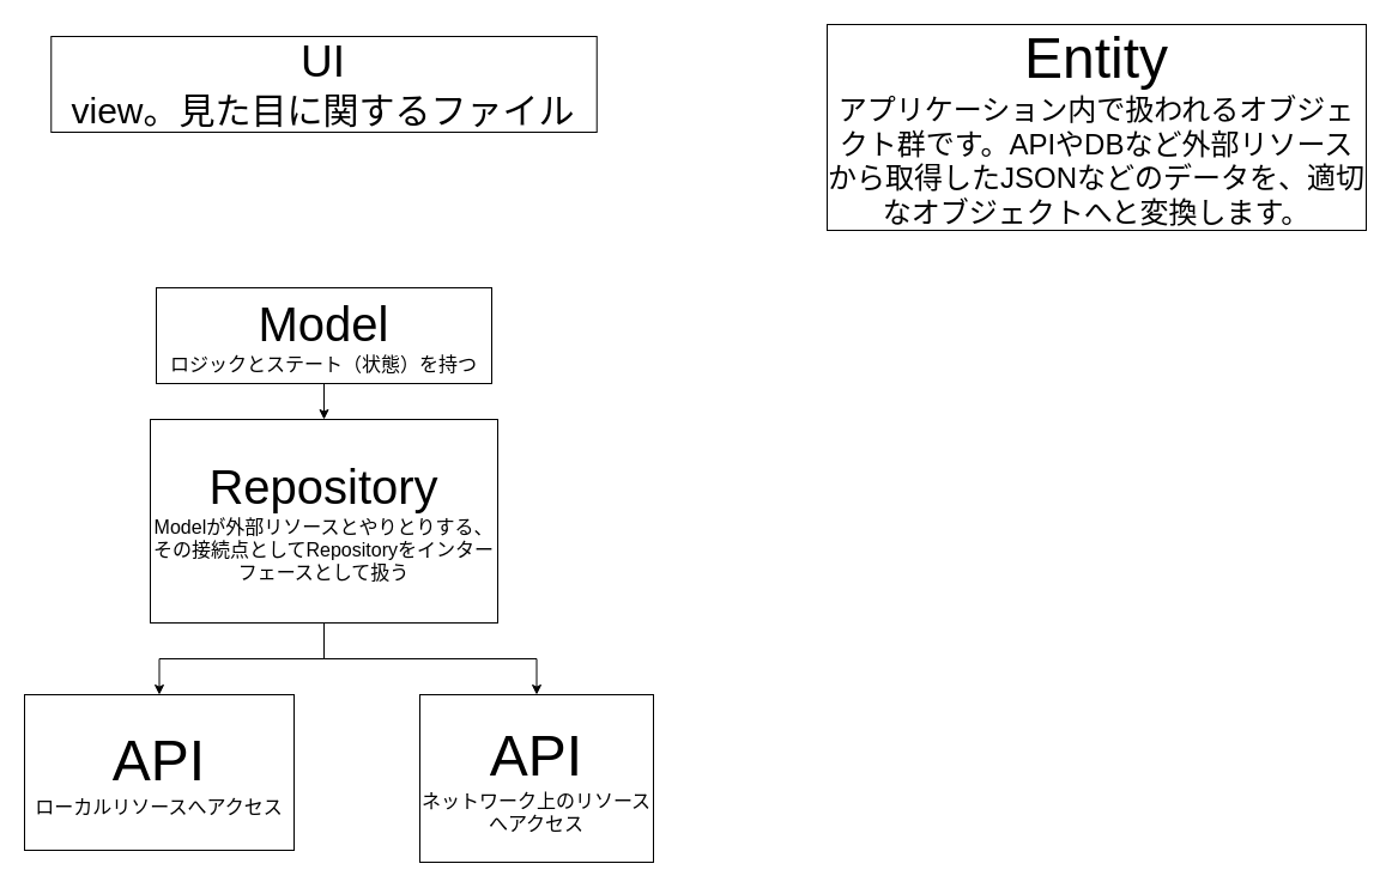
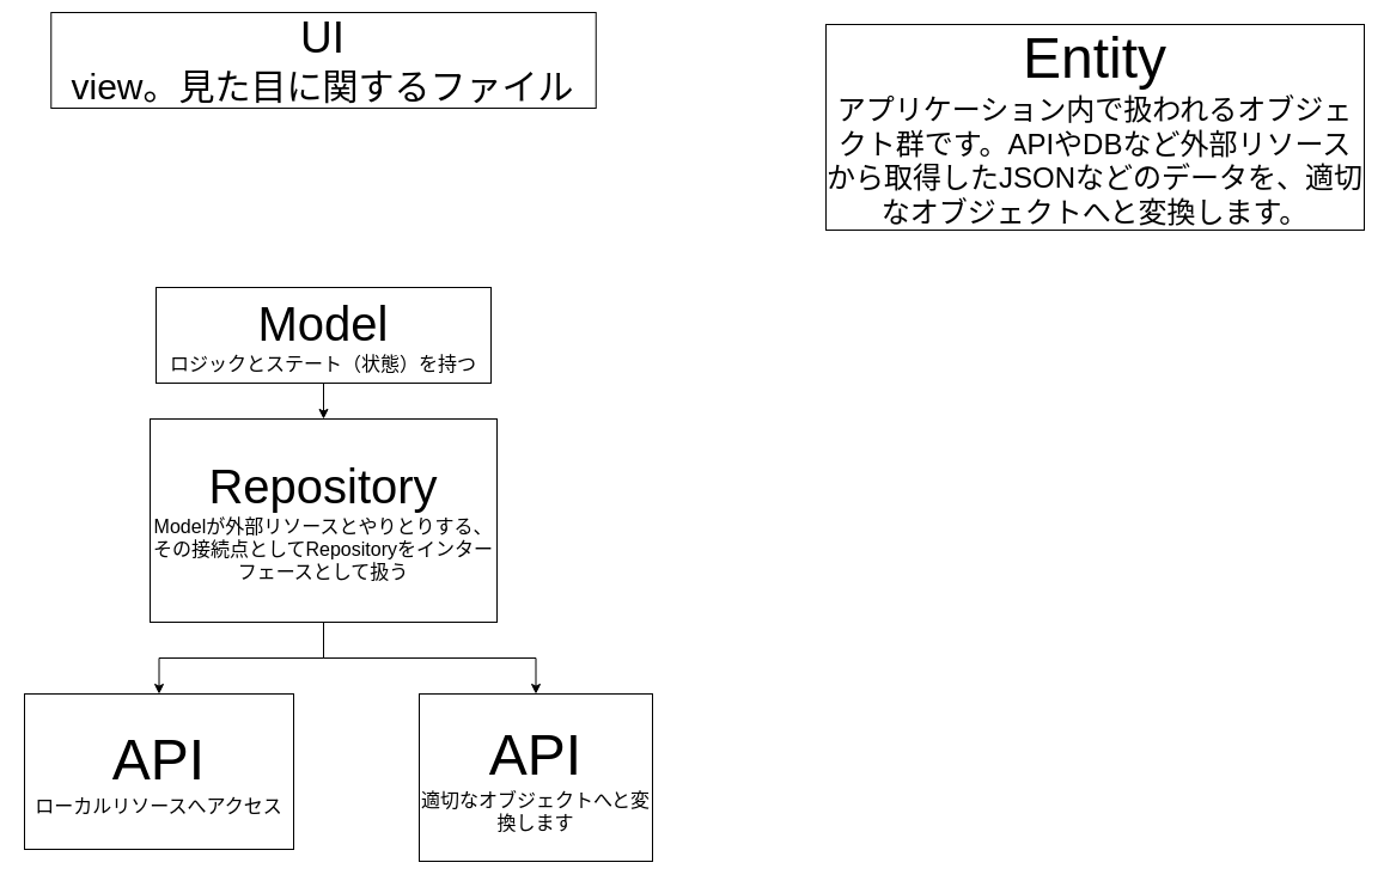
  <mxCell id="0" />
  <mxCell id="1" parent="0" />
- <mxCell id="2" value="&lt;font&gt;&lt;span style=&quot;font-size: 37px&quot;&gt;UI&lt;/span&gt;&lt;br&gt;&lt;font style=&quot;font-size: 30px&quot;&gt;view。見た目に関するファイル&lt;/font&gt;&lt;br&gt;&lt;/font&gt;" style="rounded=0;whiteSpace=wrap;html=1;" vertex="1" parent="1"><mxGeometry x="42.27" y="30" width="455.47" height="80" as="geometry" /></mxCell>
+ <mxCell id="2" value="&lt;font&gt;&lt;span style=&quot;font-size: 37px&quot;&gt;UI&lt;/span&gt;&lt;br&gt;&lt;font style=&quot;font-size: 30px&quot;&gt;view。見た目に関するファイル&lt;/font&gt;&lt;br&gt;&lt;/font&gt;" style="rounded=0;whiteSpace=wrap;html=1;" vertex="1" parent="1"><mxGeometry x="42.27" y="10" width="455.47" height="80" as="geometry" /></mxCell>
  <mxCell id="3" style="edgeStyle=orthogonalEdgeStyle;rounded=0;orthogonalLoop=1;jettySize=auto;html=1;entryX=0.5;entryY=0;entryDx=0;entryDy=0;" edge="1" parent="1" source="4" target="7"><mxGeometry relative="1" as="geometry" /></mxCell>
  <mxCell id="4" value="&lt;font&gt;&lt;span style=&quot;font-size: 40px&quot;&gt;Model&lt;/span&gt;&lt;br&gt;&lt;font size=&quot;3&quot;&gt;ロジックとステート（状態）を持つ&lt;/font&gt;&lt;br&gt;&lt;/font&gt;" style="rounded=0;whiteSpace=wrap;html=1;" vertex="1" parent="1"><mxGeometry x="130" y="240" width="280" height="80" as="geometry" /></mxCell>
  <mxCell id="5" style="edgeStyle=orthogonalEdgeStyle;rounded=0;orthogonalLoop=1;jettySize=auto;html=1;entryX=0.5;entryY=0;entryDx=0;entryDy=0;" edge="1" parent="1" source="7" target="8"><mxGeometry relative="1" as="geometry" /></mxCell>
  <mxCell id="6" style="edgeStyle=orthogonalEdgeStyle;rounded=0;orthogonalLoop=1;jettySize=auto;html=1;entryX=0.5;entryY=0;entryDx=0;entryDy=0;" edge="1" parent="1" source="7" target="9"><mxGeometry relative="1" as="geometry" /></mxCell>
  <mxCell id="7" value="&lt;font&gt;&lt;span style=&quot;font-size: 40px&quot;&gt;Repository&lt;/span&gt;&lt;br&gt;&lt;font size=&quot;3&quot;&gt;Modelが外部リソースとやりとりする、その接続点としてRepositoryをインターフェースとして扱う&lt;/font&gt;&lt;br&gt;&lt;/font&gt;" style="rounded=0;whiteSpace=wrap;html=1;" vertex="1" parent="1"><mxGeometry x="125" y="350" width="290" height="170" as="geometry" /></mxCell>
  <mxCell id="8" value="&lt;font&gt;&lt;span style=&quot;font-size: 48px&quot;&gt;API&lt;/span&gt;&lt;br&gt;&lt;font size=&quot;3&quot;&gt;ローカルリソースへアクセス&lt;/font&gt;&lt;br&gt;&lt;/font&gt;" style="rounded=0;whiteSpace=wrap;html=1;" vertex="1" parent="1"><mxGeometry x="20" y="580" width="225" height="130" as="geometry" /></mxCell>
- <mxCell id="9" value="&lt;font&gt;&lt;span style=&quot;font-size: 48px&quot;&gt;API&lt;/span&gt;&lt;br&gt;&lt;font size=&quot;3&quot;&gt;ネットワーク上のリソースへアクセス&lt;br&gt;&lt;/font&gt;&lt;/font&gt;" style="rounded=0;whiteSpace=wrap;html=1;" vertex="1" parent="1"><mxGeometry x="350" y="580" width="195" height="140" as="geometry" /></mxCell>
+ <mxCell id="9" value="&lt;font&gt;&lt;span style=&quot;font-size: 48px&quot;&gt;API&lt;/span&gt;&lt;br&gt;&lt;font size=&quot;3&quot;&gt;適切なオブジェクトへと変換します&lt;br&gt;&lt;/font&gt;&lt;/font&gt;" style="rounded=0;whiteSpace=wrap;html=1;" vertex="1" parent="1"><mxGeometry x="350" y="580" width="195" height="140" as="geometry" /></mxCell>
  <mxCell id="10" value="&lt;font&gt;&lt;span style=&quot;font-size: 48px&quot;&gt;Entity&lt;/span&gt;&lt;br&gt;&lt;font style=&quot;font-size: 24px&quot;&gt;アプリケーション内で扱われるオブジェクト群です。APIやDBなど外部リソースから取得したJSONなどのデータを、適切なオブジェクトへと変換します。&lt;/font&gt;&lt;br&gt;&lt;/font&gt;" style="rounded=0;whiteSpace=wrap;html=1;" vertex="1" parent="1"><mxGeometry x="690" y="20" width="450" height="172" as="geometry" /></mxCell>
